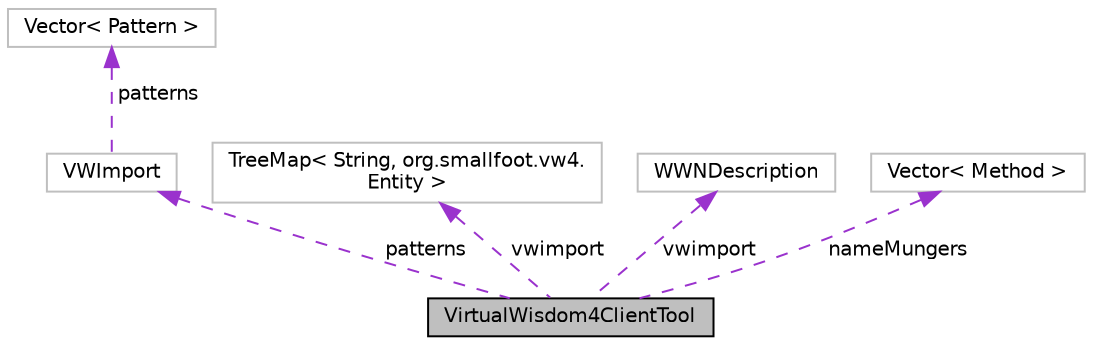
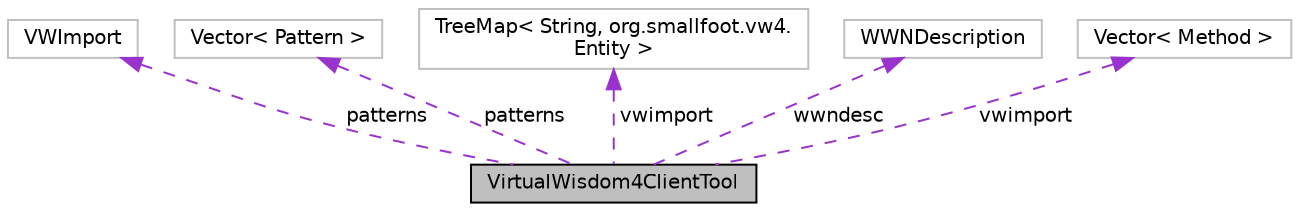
  digraph {
    rankdir=TB
    node [color=grey75 fillcolor=white fontname=Helvetica fontsize=10 shape=record style=filled]
    edge [color=darkorchid3 dir=back fontname=Helvetica fontsize=10 labelfontname=Helvetica labelfontsize=10 style=dashed]
    n1 [color=black fillcolor=grey75 fontcolor=black height=0.2 label=VirtualWisdom4ClientTool width=0.4]
    n2 [height=0.2 label=VWImport width=0.4]
    n3 [height=0.2 label="Vector\< Pattern \>" width=0.4]
    n4 [height=0.2 label="TreeMap\< String, org.smallfoot.vw4.\lEntity \>" width=0.4]
    n5 [height=0.2 label=WWNDescription width=0.4]
    n6 [height=0.2 label="Vector\< Method \>" width=0.4]
    n2 -> n1 [label=" patterns"]
-   n3 -> n2 [label=" patterns"]
+   n3 -> n1 [label=" patterns"]
    n4 -> n1 [label=" vwimport"]
-   n5 -> n1 [label=" vwimport"]
-   n6 -> n1 [label=" nameMungers"]
+   n5 -> n1 [label=" wwndesc"]
+   n6 -> n1 [label=" vwimport"]
  }
